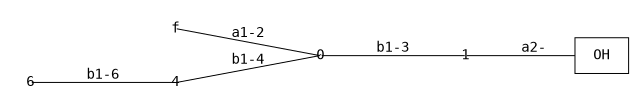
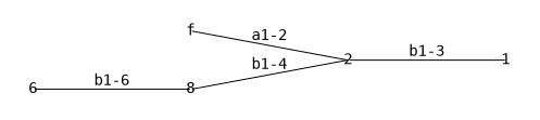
  graph {
    fontname="DejaVu Sans Mono"
    nodesep=0.05
    rankdir=LR
    ranksep=0.8
    splines=false
    node [fixedsize=true fontname="DejaVu Sans Mono" labelfontsize=12 scale=true shape=none]
    edge [fontname="DejaVu Sans Mono" headclip=false labelangle=320.0 labeldistance=1.2 labelfontsize=12 tailclip=false]
-   n1 [label=OH shape=box]
    1 [height=0.7]
-   2 [height=0.7 label=0]
+   2 [height=0.7]
    n4 [height=0.7 label=f]
-   4 [height=0.7]
+   4 [height=0.7 label=8]
    6 [height=0.7]
-   1 -- n1 [headclip=true label="a2-"]
    2 -- 1 [label="b1-3"]
    n4 -- 2 [label="a1-2"]
    4 -- 2 [label="b1-4"]
    6 -- 4 [label="b1-6"]
  }
